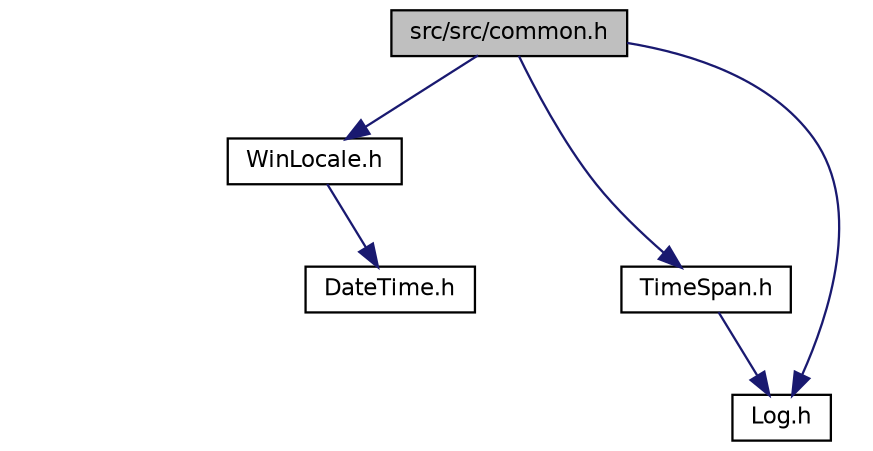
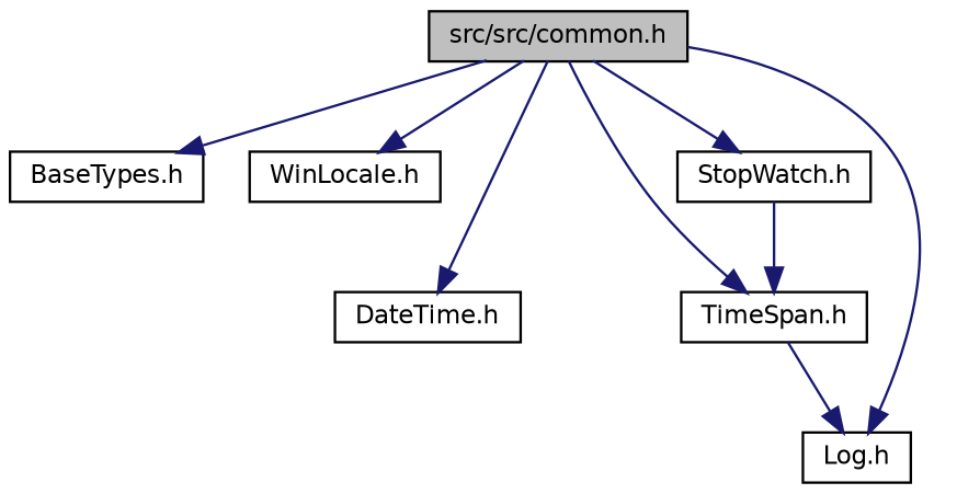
  digraph {
    node [color=black fillcolor=white fontname=Helvetica fontsize=10 shape=record style=filled]
    edge [color=midnightblue fontname=Helvetica fontsize=10 labelfontname=Helvetica labelfontsize=10 style=solid]
    n1 [fillcolor=grey75 fontcolor=black height=0.2 label="src/src/common.h" width=0.4]
+   n2 [height=0.2 label="BaseTypes.h" width=0.4]
    n3 [height=0.2 label="WinLocale.h" width=0.4]
    n4 [height=0.2 label="DateTime.h" width=0.4]
    n5 [height=0.2 label="TimeSpan.h" width=0.4]
+   n6 [height=0.2 label="StopWatch.h" width=0.4]
    n7 [height=0.2 label="Log.h" width=0.4]
+   n1 -> n2
    n1 -> n3
-   n3 -> n4
+   n1 -> n4
    n1 -> n5
+   n1 -> n6
    n1 -> n7
    n5 -> n7
+   n6 -> n5
  }
